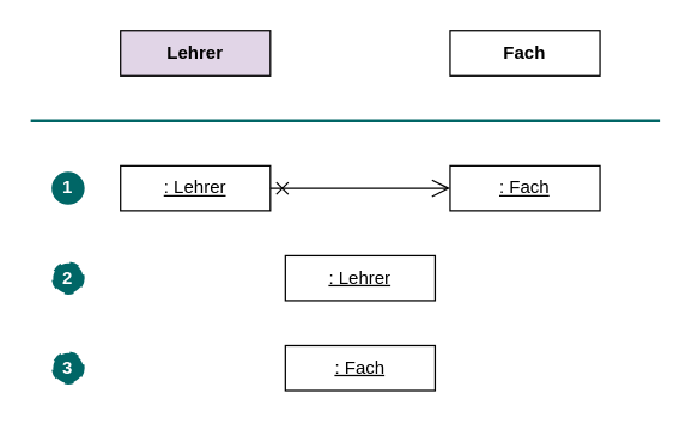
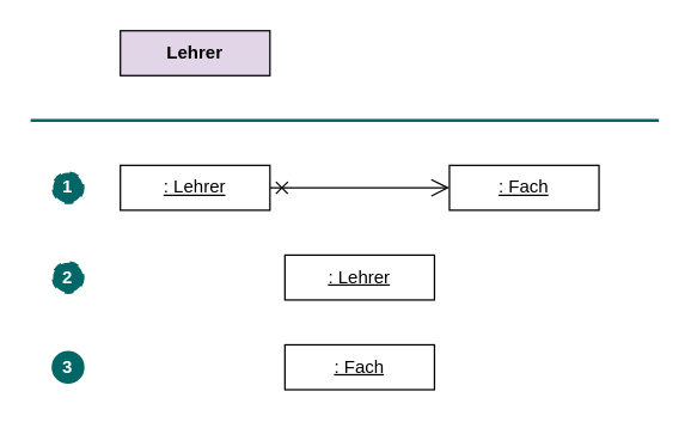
  <mxCell id="0" />
  <mxCell id="1" parent="0" />
- <mxCell id="2" value="Fach" style="rounded=0;whiteSpace=wrap;html=1;fontStyle=1" parent="1" vertex="1"><mxGeometry x="300" y="20" width="100" height="30" as="geometry" /></mxCell>
  <mxCell id="3" value="Lehrer" style="rounded=0;whiteSpace=wrap;html=1;fontStyle=1;fillColor=#e1d5e7;" parent="1" vertex="1"><mxGeometry x="80" y="20" width="100" height="30" as="geometry" /></mxCell>
  <mxCell id="4" value="" style="endArrow=none;html=1;rounded=0;strokeColor=#006666;strokeWidth=2;" parent="1" edge="1"><mxGeometry width="50" height="50" relative="1" as="geometry"><mxPoint x="20" y="80" as="sourcePoint" /><mxPoint x="440" y="80" as="targetPoint" /></mxGeometry></mxCell>
  <mxCell id="5" value=": Fach" style="rounded=0;whiteSpace=wrap;html=1;fontStyle=4" parent="1" vertex="1"><mxGeometry x="300" y="110" width="100" height="30" as="geometry" /></mxCell>
  <mxCell id="6" value=": Lehrer" style="rounded=0;whiteSpace=wrap;html=1;fontStyle=4" parent="1" vertex="1"><mxGeometry x="80" y="110" width="100" height="30" as="geometry" /></mxCell>
  <mxCell id="7" value="" style="endArrow=open;html=1;rounded=0;align=center;verticalAlign=top;endFill=0;labelBackgroundColor=none;jumpSize=10;endSize=10;startArrow=cross;startFill=0;" parent="1" source="6" target="5" edge="1"><mxGeometry relative="1" as="geometry"><mxPoint x="330" y="360" as="sourcePoint" /><mxPoint x="530" y="360" as="targetPoint" /></mxGeometry></mxCell>
  <mxCell id="8" value=": Lehrer" style="rounded=0;whiteSpace=wrap;html=1;fontStyle=4" parent="1" vertex="1"><mxGeometry x="190" y="170" width="100" height="30" as="geometry" /></mxCell>
  <mxCell id="9" value=": Fach" style="rounded=0;whiteSpace=wrap;html=1;fontStyle=4" parent="1" vertex="1"><mxGeometry x="190" y="230" width="100" height="30" as="geometry" /></mxCell>
- <mxCell id="10" value="1" style="ellipse;whiteSpace=wrap;html=1;fontColor=#FFFFFF;strokeColor=#006666;strokeWidth=2;fontStyle=1;fillColor=#006666;" vertex="1" parent="1"><mxGeometry x="35" y="115" width="20" height="20" as="geometry" /></mxCell>
+ <mxCell id="10" value="1" style="ellipse;whiteSpace=wrap;html=1;fontColor=#FFFFFF;strokeColor=#006666;strokeWidth=2;fontStyle=1;fillColor=#006666;dashed=1;" vertex="1" parent="1"><mxGeometry x="35" y="115" width="20" height="20" as="geometry" /></mxCell>
  <mxCell id="11" value="2" style="ellipse;whiteSpace=wrap;html=1;fontColor=#FFFFFF;strokeColor=#006666;strokeWidth=2;fontStyle=1;fillColor=#006666;dashed=1;" vertex="1" parent="1"><mxGeometry x="35" y="175" width="20" height="20" as="geometry" /></mxCell>
- <mxCell id="12" value="3" style="ellipse;whiteSpace=wrap;html=1;fontColor=#FFFFFF;strokeColor=#006666;strokeWidth=2;fontStyle=1;fillColor=#006666;dashed=1;" vertex="1" parent="1"><mxGeometry x="35" y="235" width="20" height="20" as="geometry" /></mxCell>
+ <mxCell id="12" value="3" style="ellipse;whiteSpace=wrap;html=1;fontColor=#FFFFFF;strokeColor=#006666;strokeWidth=2;fontStyle=1;fillColor=#006666;" vertex="1" parent="1"><mxGeometry x="35" y="235" width="20" height="20" as="geometry" /></mxCell>
